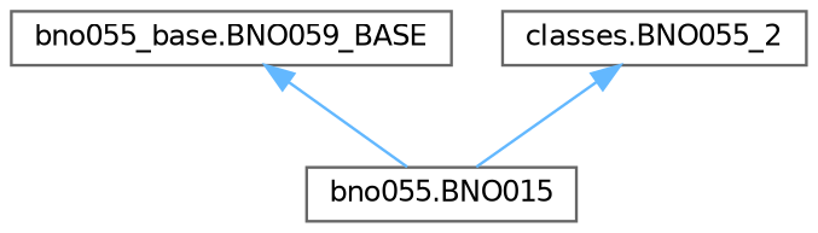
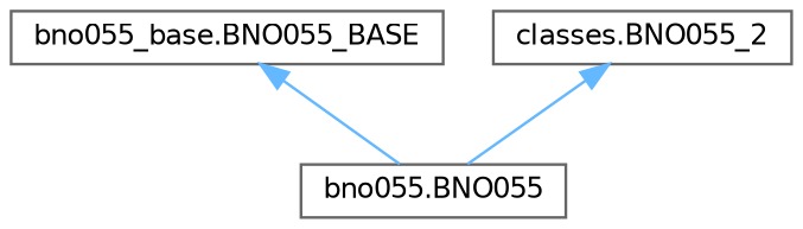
  digraph {
    rankdir=TB
    node [color=grey40 fillcolor=white fontname=Helvetica fontsize=10 shape=box style=filled]
    edge [color=steelblue1 dir=back fontname=Helvetica fontsize=10 labelfontname=Helvetica labelfontsize=10 style=solid]
-   n1 [height=0.2 label="bno055_base.BNO059_BASE" width=0.4]
-   n2 [height=0.2 label="bno055.BNO015" width=0.4]
+   n1 [height=0.2 label="bno055_base.BNO055_BASE" width=0.4]
+   n2 [height=0.2 label="bno055.BNO055" width=0.4]
    n3 [height=0.2 label="classes.BNO055_2" width=0.4]
    n1 -> n2
    n3 -> n2
  }
